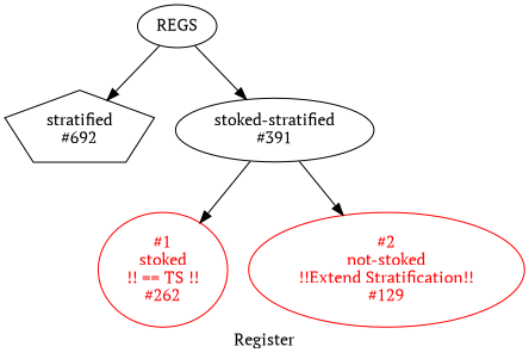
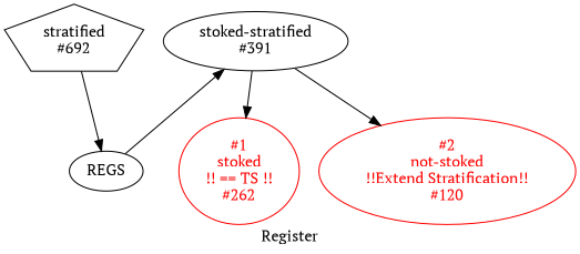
  digraph {
    color=cadetblue1
    fontname="PT Serif"
    label=Register
    style=filled
    node [fontname="PT Serif"]
    edge [fontname="PT Serif"]
    n1 [label="stratified\n#692" shape=polygon sides=5]
    n2 [label="stoked-stratified\n#391"]
    n3 [color=red fontcolor=red label="#1\nstoked\n!! == TS !!\n#262"]
-   n4 [color=red fontcolor=red label="#2\nnot-stoked\n!!Extend Stratification!!\n#129"]
+   n4 [color=red fontcolor=red label="#2\nnot-stoked\n!!Extend Stratification!!\n#120"]
    REGS
    subgraph sub_1 {
      rank=same
      n1
      n2
    }
    subgraph sub_2 {
      rank=same
      n3
      n4
    }
    n2 -> n3
    n2 -> n4
-   REGS -> n1
+   n1 -> REGS
    REGS -> n2
  }
